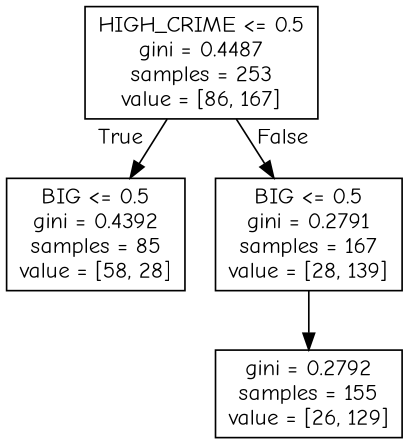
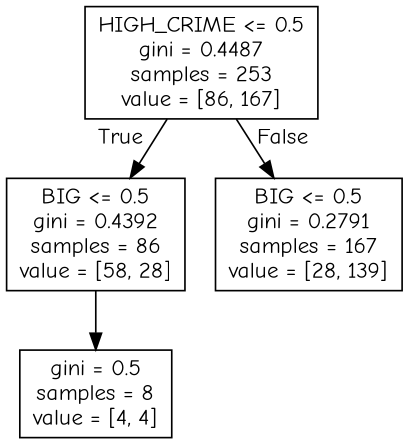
  digraph {
    fontname="Comic Neue"
    node [fontname="Comic Neue" shape=box]
    edge [fontname="Comic Neue"]
    n1 [label="HIGH_CRIME <= 0.5\ngini = 0.4487\nsamples = 253\nvalue = [86, 167]"]
-   n2 [label="BIG <= 0.5\ngini = 0.4392\nsamples = 85\nvalue = [58, 28]"]
+   n2 [label="BIG <= 0.5\ngini = 0.4392\nsamples = 86\nvalue = [58, 28]"]
    n3 [label="BIG <= 0.5\ngini = 0.2791\nsamples = 167\nvalue = [28, 139]"]
-   n5 [label="gini = 0.2792\nsamples = 155\nvalue = [26, 129]"]
+   n4 [label="gini = 0.5\nsamples = 8\nvalue = [4, 4]"]
    n1 -> n2 [headlabel=True labelangle=45 labeldistance=2.5]
    n1 -> n3 [headlabel=False labelangle=-45 labeldistance=2.5]
-   n3 -> n5
+   n2 -> n4
  }
